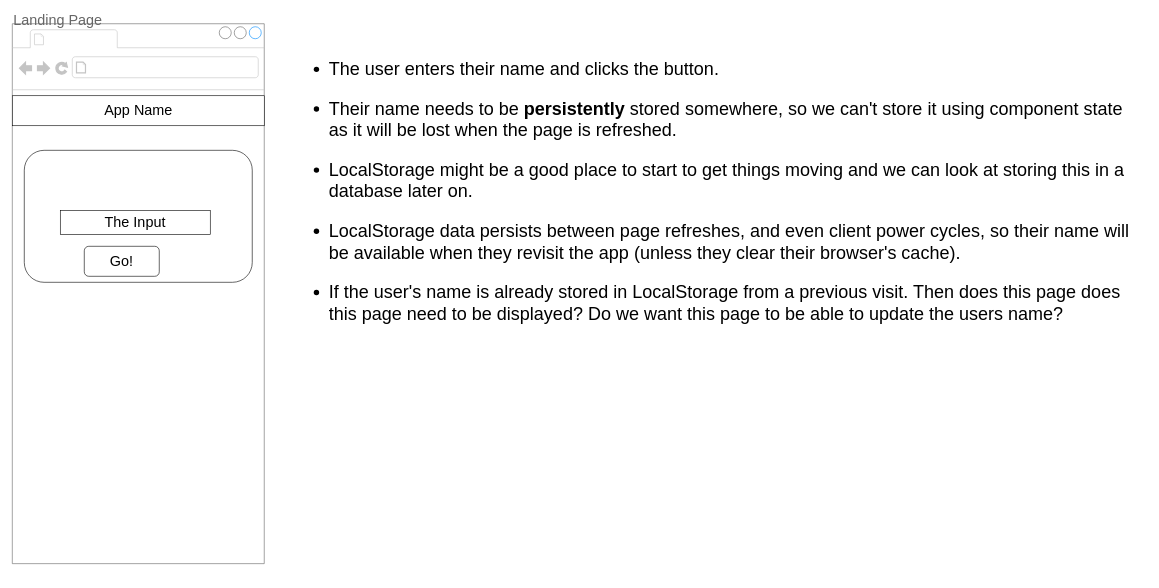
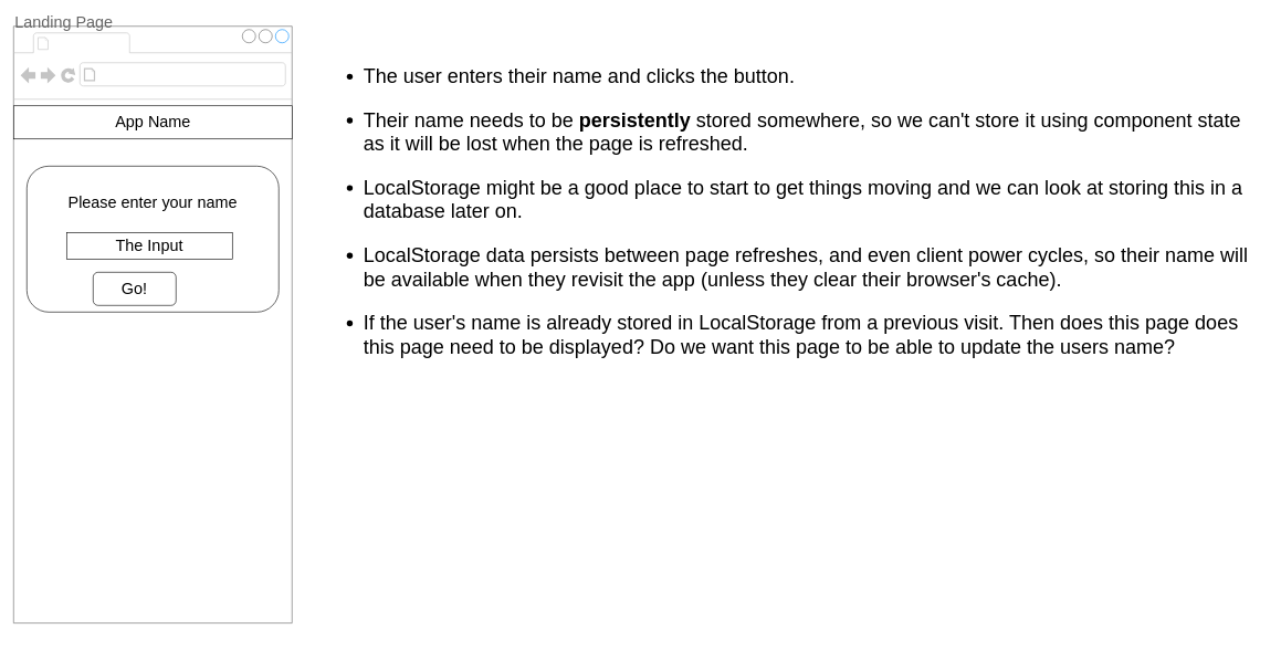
  <mxCell id="0" />
  <mxCell id="1" parent="0" />
  <mxCell id="2" value="" style="group" parent="1" vertex="1" connectable="0"><mxGeometry x="20" y="20" width="420" height="938" as="geometry" /></mxCell>
  <mxCell id="3" value="" style="strokeWidth=1;shadow=0;dashed=0;align=center;html=1;shape=mxgraph.mockup.containers.browserWindow;rSize=0;strokeColor=#666666;mainText=,;recursiveResize=0;rounded=0;labelBackgroundColor=none;fontFamily=Verdana;fontSize=12;container=0;" parent="2" vertex="1"><mxGeometry y="19" width="420" height="900" as="geometry" /></mxCell>
  <mxCell id="4" value="&lt;font style=&quot;font-size: 24px&quot;&gt;Landing Page&lt;/font&gt;" style="strokeWidth=1;shadow=0;dashed=0;align=center;html=1;shape=mxgraph.mockup.containers.anchor;fontSize=17;fontColor=#666666;align=left;" parent="2" vertex="1"><mxGeometry width="110" height="26" as="geometry" /></mxCell>
  <mxCell id="5" value="" style="rounded=0;whiteSpace=wrap;html=1;fontSize=24;" parent="2" vertex="1"><mxGeometry y="139" width="420" height="50" as="geometry" /></mxCell>
  <mxCell id="6" value="App Name" style="text;html=1;strokeColor=none;fillColor=none;align=center;verticalAlign=middle;whiteSpace=wrap;rounded=0;fontSize=24;" parent="2" vertex="1"><mxGeometry x="127.5" y="149" width="165" height="30" as="geometry" /></mxCell>
  <mxCell id="7" value="" style="rounded=1;whiteSpace=wrap;html=1;fontSize=24;" parent="2" vertex="1"><mxGeometry x="20" y="230" width="380" height="220" as="geometry" /></mxCell>
+ <mxCell id="8" value="Please enter your name" style="text;html=1;strokeColor=none;fillColor=none;align=center;verticalAlign=middle;whiteSpace=wrap;rounded=0;fontSize=24;" parent="2" vertex="1"><mxGeometry x="50" y="260" width="320" height="50" as="geometry" /></mxCell>
  <mxCell id="9" value="The Input" style="rounded=0;whiteSpace=wrap;html=1;fontSize=24;" parent="2" vertex="1"><mxGeometry x="80" y="330" width="250" height="40" as="geometry" /></mxCell>
  <mxCell id="10" value="Go!" style="rounded=1;whiteSpace=wrap;html=1;fontSize=24;" parent="2" vertex="1"><mxGeometry x="120" y="390" width="125" height="50" as="geometry" /></mxCell>
  <mxCell id="11" value="&lt;div&gt;&lt;/div&gt;&lt;span style=&quot;font-size: 30px&quot;&gt;&lt;ul&gt;&lt;li&gt;&lt;span&gt;The user enters their name and clicks the button.&amp;nbsp;&lt;/span&gt;&lt;/li&gt;&lt;/ul&gt;&lt;ul&gt;&lt;li&gt;&lt;span style=&quot;font-size: 30px&quot;&gt;Their name needs to be &lt;b&gt;persistently&lt;/b&gt; stored somewhere, so we can't store it using component state as it will be lost when the page is refreshed.&amp;nbsp;&lt;/span&gt;&lt;/li&gt;&lt;/ul&gt;&lt;ul&gt;&lt;li&gt;&lt;span style=&quot;font-size: 30px&quot;&gt;LocalStorage might be a good place to start to get things moving and we can look at storing this in a database later on.&amp;nbsp;&lt;/span&gt;&lt;/li&gt;&lt;/ul&gt;&lt;ul&gt;&lt;li&gt;&lt;span style=&quot;font-size: 30px&quot;&gt;LocalStorage data persists between page refreshes, and even client power cycles, so their name will be available when they revisit the app (unless they clear their browser's cache).&lt;/span&gt;&lt;/li&gt;&lt;/ul&gt;&lt;ul&gt;&lt;li&gt;&lt;span style=&quot;font-size: 30px&quot;&gt;If the user's name is already stored in LocalStorage from a previous visit. Then does this page does this page need to be displayed? Do we want this page to be able to update the users name?&lt;/span&gt;&lt;/li&gt;&lt;/ul&gt;&lt;/span&gt;" style="text;html=1;strokeColor=none;fillColor=default;align=left;verticalAlign=top;whiteSpace=wrap;rounded=0;gradientColor=none;horizontal=1;spacingTop=0;spacingLeft=16;spacingRight=16;" vertex="1" parent="1"><mxGeometry x="490" y="60" width="1420" height="870" as="geometry" /></mxCell>
